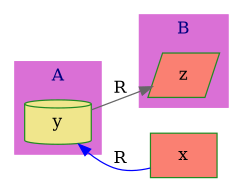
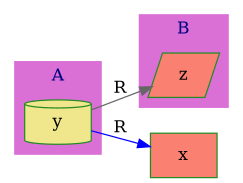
  digraph {
    rankdir=LR
    node [color=forestgreen fillcolor=salmon style=filled]
    y [fillcolor=khaki shape=cylinder]
    z [shape=parallelogram]
    x [shape=box]
    subgraph cluster_1 {
      color=orchid
      fontcolor=navy
      label=A
      style=filled
      y
    }
    subgraph cluster_2 {
      color=orchid
      fontcolor=navy
      label=B
      style=filled
      z
    }
    y -> z [color=gray40 label=R]
-   x -> y [color=blue label=R]
+   y -> x [color=blue label=R]
  }
